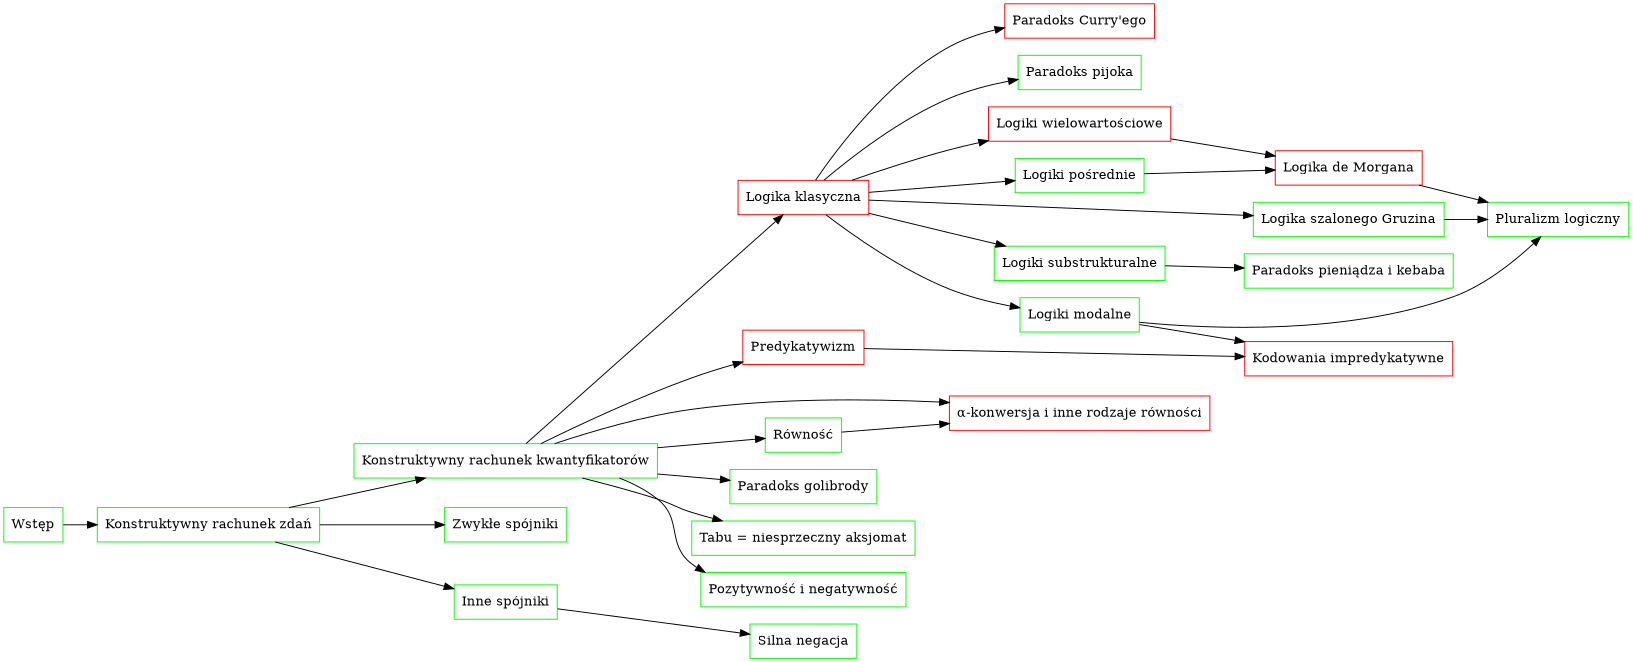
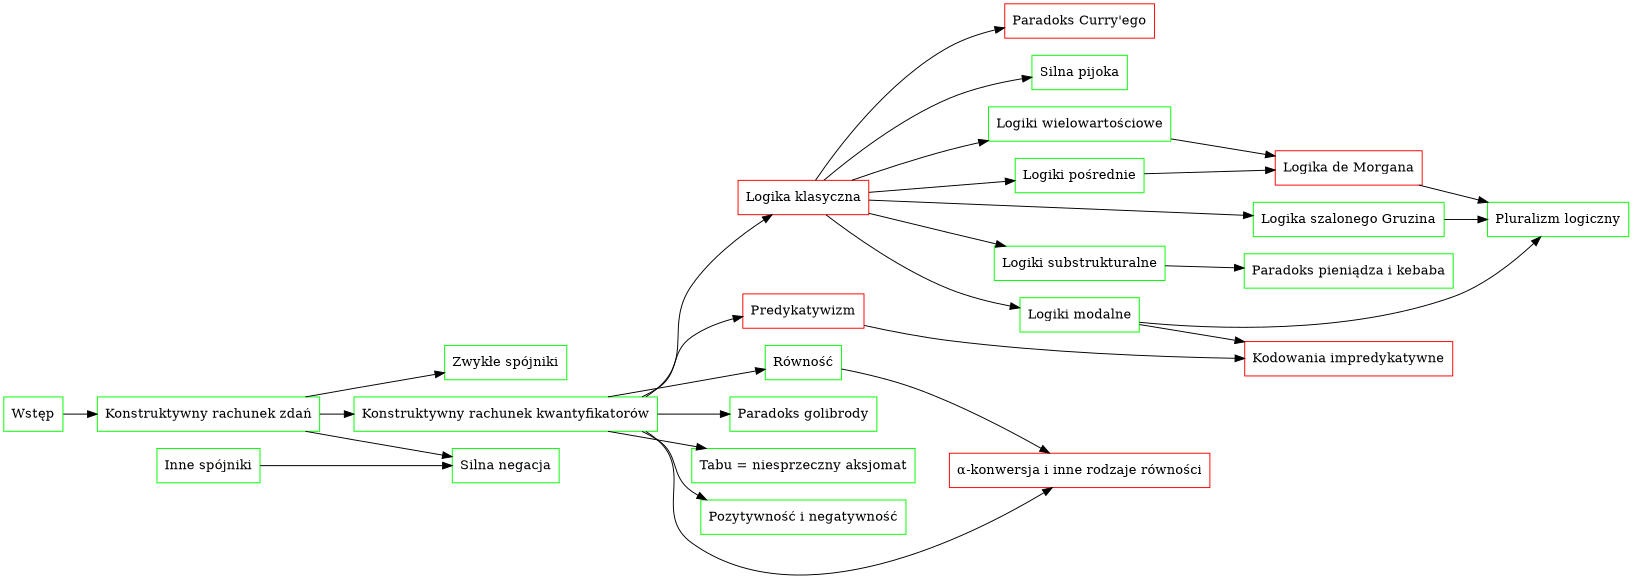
  digraph {
    rankdir=LR
    node [color=green shape=rectangle]
    n1 [label="Wstęp"]
    n2 [label="Konstruktywny rachunek zdań"]
    n3 [label="Konstruktywny rachunek kwantyfikatorów"]
    "Zwykłe spójniki"
    "Inne spójniki"
    n6 [color=red label="Logika klasyczna"]
    n7 [color=red label=Predykatywizm]
    n8 [color=red label="α-konwersja i inne rodzaje równości"]
    n9 [label="Paradoks golibrody"]
    n10 [label="Tabu = niesprzeczny aksjomat"]
    n11 [label="Pozytywność i negatywność"]
    "Równość"
    "Silna negacja"
    n14 [label="Logiki modalne"]
    n15 [label="Logiki pośrednie"]
    n16 [label="Logiki substrukturalne"]
-   n17 [color=red label="Logiki wielowartościowe"]
+   n17 [label="Logiki wielowartościowe"]
    n18 [label="Logika szalonego Gruzina"]
    n19 [color=red label="Paradoks Curry'ego"]
-   n20 [label="Paradoks pijoka"]
+   n20 [label="Silna pijoka"]
    n21 [color=red label="Kodowania impredykatywne"]
    n22 [label="Pluralizm logiczny"]
    n23 [color=red label="Logika de Morgana"]
    n24 [label="Paradoks pieniądza i kebaba"]
    n1 -> n2
    n2 -> n3
    n2 -> "Zwykłe spójniki"
-   n2 -> "Inne spójniki"
+   n2 -> "Silna negacja"
    n3 -> n6
    n3 -> n7
    n3 -> n8
    n3 -> n9
    n3 -> n10
    n3 -> n11
    n3 -> "Równość"
    "Inne spójniki" -> "Silna negacja"
    n6 -> n14
    n6 -> n15
    n6 -> n16
    n6 -> n17
    n6 -> n18
    n6 -> n19
    n6 -> n20
    n7 -> n21
    "Równość" -> n8
    n14 -> n21
    n14 -> n22
    n15 -> n23
    n16 -> n24
    n17 -> n23
    n18 -> n22
    n23 -> n22
  }
